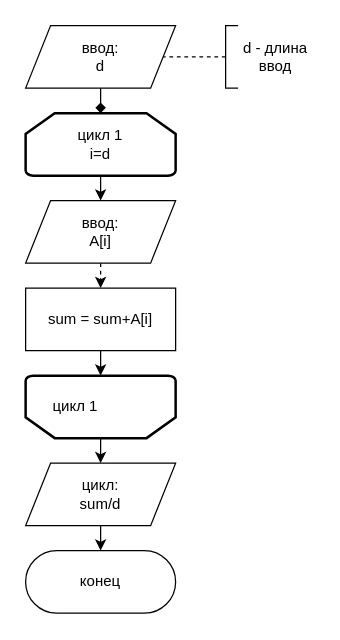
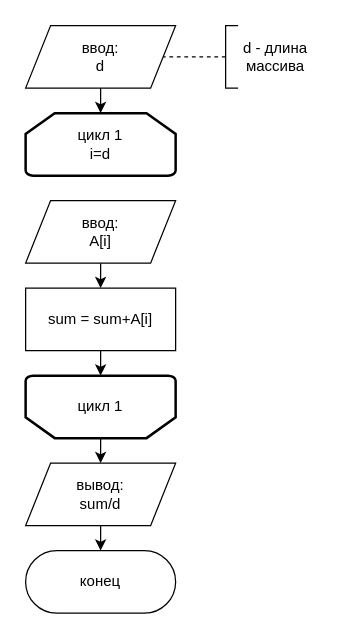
  <mxCell id="0" />
  <mxCell id="1" parent="0" />
  <mxCell id="2" value="ввод:&lt;br&gt;d" style="shape=parallelogram;perimeter=parallelogramPerimeter;whiteSpace=wrap;html=1;fixedSize=1;" vertex="1" parent="1"><mxGeometry x="20" y="20" width="120" height="50" as="geometry" /></mxCell>
- <mxCell id="3" style="edgeStyle=orthogonalEdgeStyle;rounded=0;orthogonalLoop=1;jettySize=auto;html=1;exitX=0.5;exitY=1;exitDx=0;exitDy=0;exitPerimeter=0;entryX=0.5;entryY=0;entryDx=0;entryDy=0;" edge="1" parent="1" source="4" target="6"><mxGeometry relative="1" as="geometry" /></mxCell>
  <mxCell id="4" value="цикл 1&lt;br&gt;i=d" style="strokeWidth=2;html=1;shape=mxgraph.flowchart.loop_limit;whiteSpace=wrap;strokeColor=default;" vertex="1" parent="1"><mxGeometry x="20" y="90" width="120" height="50" as="geometry" /></mxCell>
- <mxCell id="5" style="edgeStyle=orthogonalEdgeStyle;rounded=0;orthogonalLoop=1;jettySize=auto;html=1;exitX=0.5;exitY=1;exitDx=0;exitDy=0;entryX=0.5;entryY=0;entryDx=0;entryDy=0;dashed=1;" edge="1" parent="1" source="6" target="7"><mxGeometry relative="1" as="geometry" /></mxCell>
+ <mxCell id="5" style="edgeStyle=orthogonalEdgeStyle;rounded=0;orthogonalLoop=1;jettySize=auto;html=1;exitX=0.5;exitY=1;exitDx=0;exitDy=0;entryX=0.5;entryY=0;entryDx=0;entryDy=0;" edge="1" parent="1" source="6" target="7"><mxGeometry relative="1" as="geometry" /></mxCell>
  <mxCell id="6" value="ввод:&lt;br&gt;A[i]" style="shape=parallelogram;perimeter=parallelogramPerimeter;whiteSpace=wrap;html=1;fixedSize=1;" vertex="1" parent="1"><mxGeometry x="20" y="160" width="120" height="50" as="geometry" /></mxCell>
  <mxCell id="7" value="sum = sum+A[i]" style="rounded=0;whiteSpace=wrap;html=1;" vertex="1" parent="1"><mxGeometry x="20" y="230" width="120" height="50" as="geometry" /></mxCell>
  <mxCell id="8" style="edgeStyle=orthogonalEdgeStyle;rounded=0;orthogonalLoop=1;jettySize=auto;html=1;exitX=0.5;exitY=0;exitDx=0;exitDy=0;exitPerimeter=0;entryX=0.5;entryY=0;entryDx=0;entryDy=0;" edge="1" parent="1" source="9" target="12"><mxGeometry relative="1" as="geometry" /></mxCell>
  <mxCell id="9" value="" style="strokeWidth=2;html=1;shape=mxgraph.flowchart.loop_limit;whiteSpace=wrap;rotation=-180;" vertex="1" parent="1"><mxGeometry x="20" y="300" width="120" height="50" as="geometry" /></mxCell>
- <mxCell id="10" value="цикл 1" style="text;html=1;strokeColor=none;fillColor=none;align=center;verticalAlign=middle;whiteSpace=wrap;rounded=0;" vertex="1" parent="1"><mxGeometry x="30" y="310" width="60" height="30" as="geometry" /></mxCell>
+ <mxCell id="10" value="цикл 1" style="text;html=1;strokeColor=none;fillColor=none;align=center;verticalAlign=middle;whiteSpace=wrap;rounded=0;" vertex="1" parent="1"><mxGeometry x="50" y="310" width="60" height="30" as="geometry" /></mxCell>
  <mxCell id="11" style="edgeStyle=orthogonalEdgeStyle;rounded=0;orthogonalLoop=1;jettySize=auto;html=1;exitX=0.5;exitY=1;exitDx=0;exitDy=0;entryX=0.5;entryY=0;entryDx=0;entryDy=0;" edge="1" parent="1" source="12" target="13"><mxGeometry relative="1" as="geometry" /></mxCell>
- <mxCell id="12" value="цикл:&lt;br&gt;sum/d" style="shape=parallelogram;perimeter=parallelogramPerimeter;whiteSpace=wrap;html=1;fixedSize=1;" vertex="1" parent="1"><mxGeometry x="20" y="370" width="120" height="50" as="geometry" /></mxCell>
+ <mxCell id="12" value="вывод:&lt;br&gt;sum/d" style="shape=parallelogram;perimeter=parallelogramPerimeter;whiteSpace=wrap;html=1;fixedSize=1;" vertex="1" parent="1"><mxGeometry x="20" y="370" width="120" height="50" as="geometry" /></mxCell>
  <mxCell id="13" value="конец" style="rounded=1;whiteSpace=wrap;html=1;arcSize=50;" vertex="1" parent="1"><mxGeometry x="20" y="440" width="120" height="50" as="geometry" /></mxCell>
  <mxCell id="14" value="" style="strokeWidth=1;html=1;shape=mxgraph.flowchart.annotation_1;align=left;pointerEvents=1;" vertex="1" parent="1"><mxGeometry x="180" y="20" width="10" height="50" as="geometry" /></mxCell>
  <mxCell id="15" value="" style="endArrow=none;dashed=1;html=1;rounded=0;entryX=1;entryY=0.5;entryDx=0;entryDy=0;exitX=0;exitY=0.5;exitDx=0;exitDy=0;exitPerimeter=0;" edge="1" parent="1" source="14" target="2"><mxGeometry width="50" height="50" relative="1" as="geometry"><mxPoint x="80" y="290" as="sourcePoint" /><mxPoint x="130" y="240" as="targetPoint" /></mxGeometry></mxCell>
- <mxCell id="16" value="d - длина ввод" style="text;html=1;strokeColor=none;fillColor=none;align=center;verticalAlign=middle;whiteSpace=wrap;rounded=0;" vertex="1" parent="1"><mxGeometry x="190" y="30" width="60" height="30" as="geometry" /></mxCell>
- <mxCell id="17" style="edgeStyle=orthogonalEdgeStyle;rounded=0;orthogonalLoop=1;jettySize=auto;html=1;exitX=0.5;exitY=1;exitDx=0;exitDy=0;entryX=0.5;entryY=0;entryDx=0;entryDy=0;entryPerimeter=0;endArrow=diamond;" edge="1" parent="1" source="2" target="4"><mxGeometry relative="1" as="geometry" /></mxCell>
+ <mxCell id="16" value="d - длина массива" style="text;html=1;strokeColor=none;fillColor=none;align=center;verticalAlign=middle;whiteSpace=wrap;rounded=0;" vertex="1" parent="1"><mxGeometry x="190" y="30" width="60" height="30" as="geometry" /></mxCell>
+ <mxCell id="17" style="edgeStyle=orthogonalEdgeStyle;rounded=0;orthogonalLoop=1;jettySize=auto;html=1;exitX=0.5;exitY=1;exitDx=0;exitDy=0;entryX=0.5;entryY=0;entryDx=0;entryDy=0;entryPerimeter=0;" edge="1" parent="1" source="2" target="4"><mxGeometry relative="1" as="geometry" /></mxCell>
  <mxCell id="18" style="edgeStyle=orthogonalEdgeStyle;rounded=0;orthogonalLoop=1;jettySize=auto;html=1;exitX=0.5;exitY=1;exitDx=0;exitDy=0;entryX=0.5;entryY=1;entryDx=0;entryDy=0;entryPerimeter=0;" edge="1" parent="1" source="7" target="9"><mxGeometry relative="1" as="geometry" /></mxCell>
